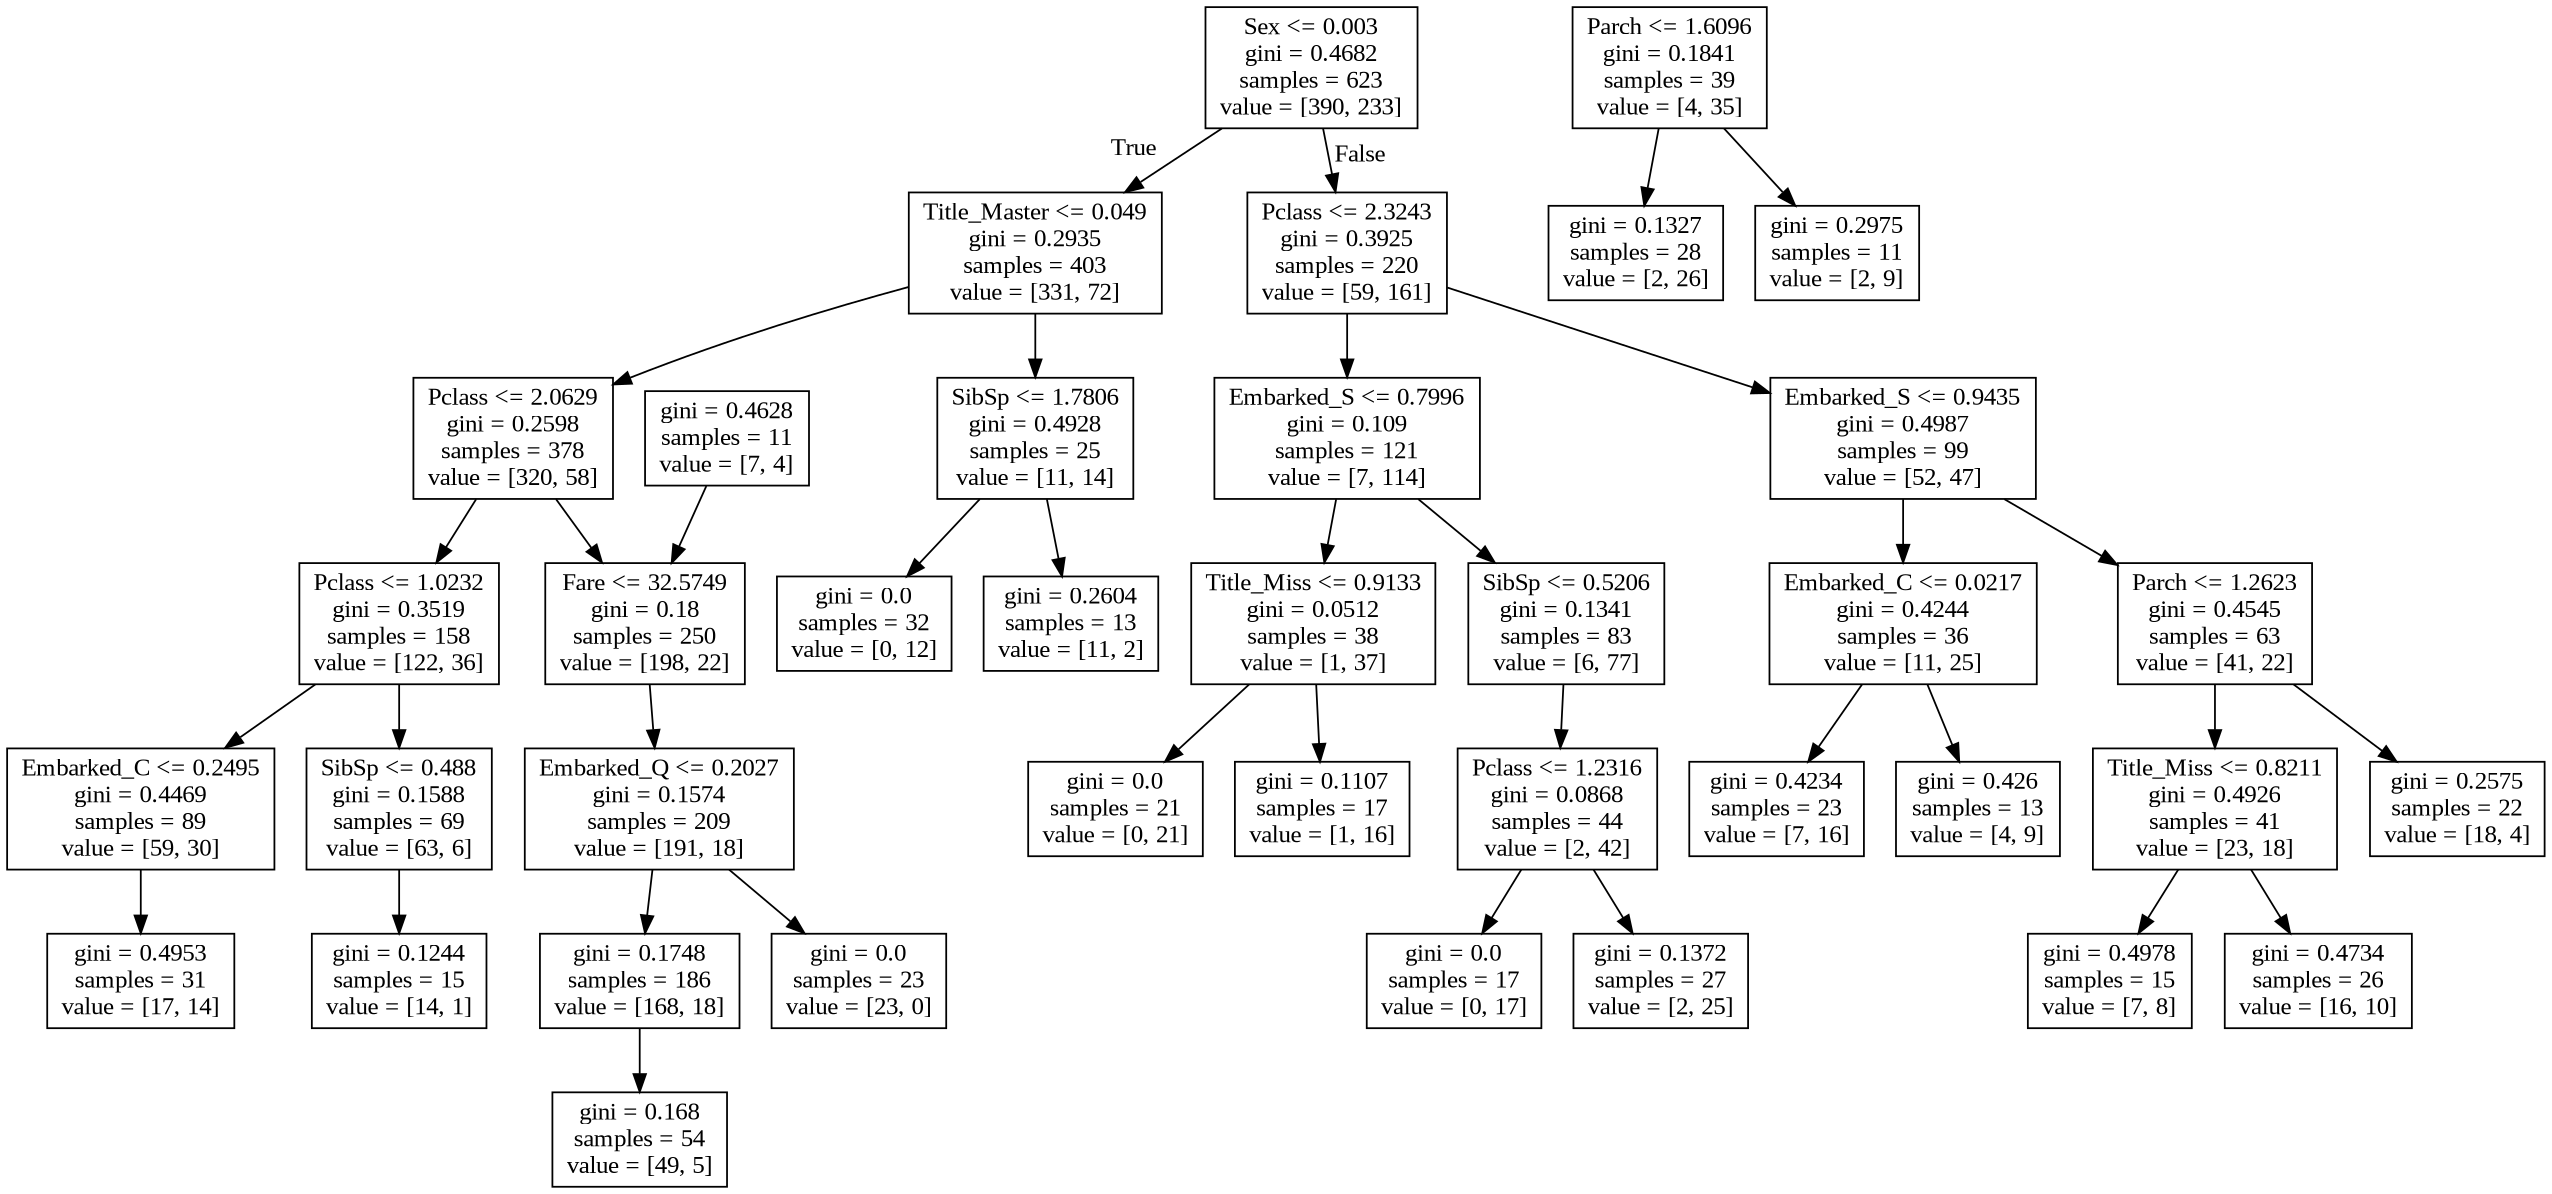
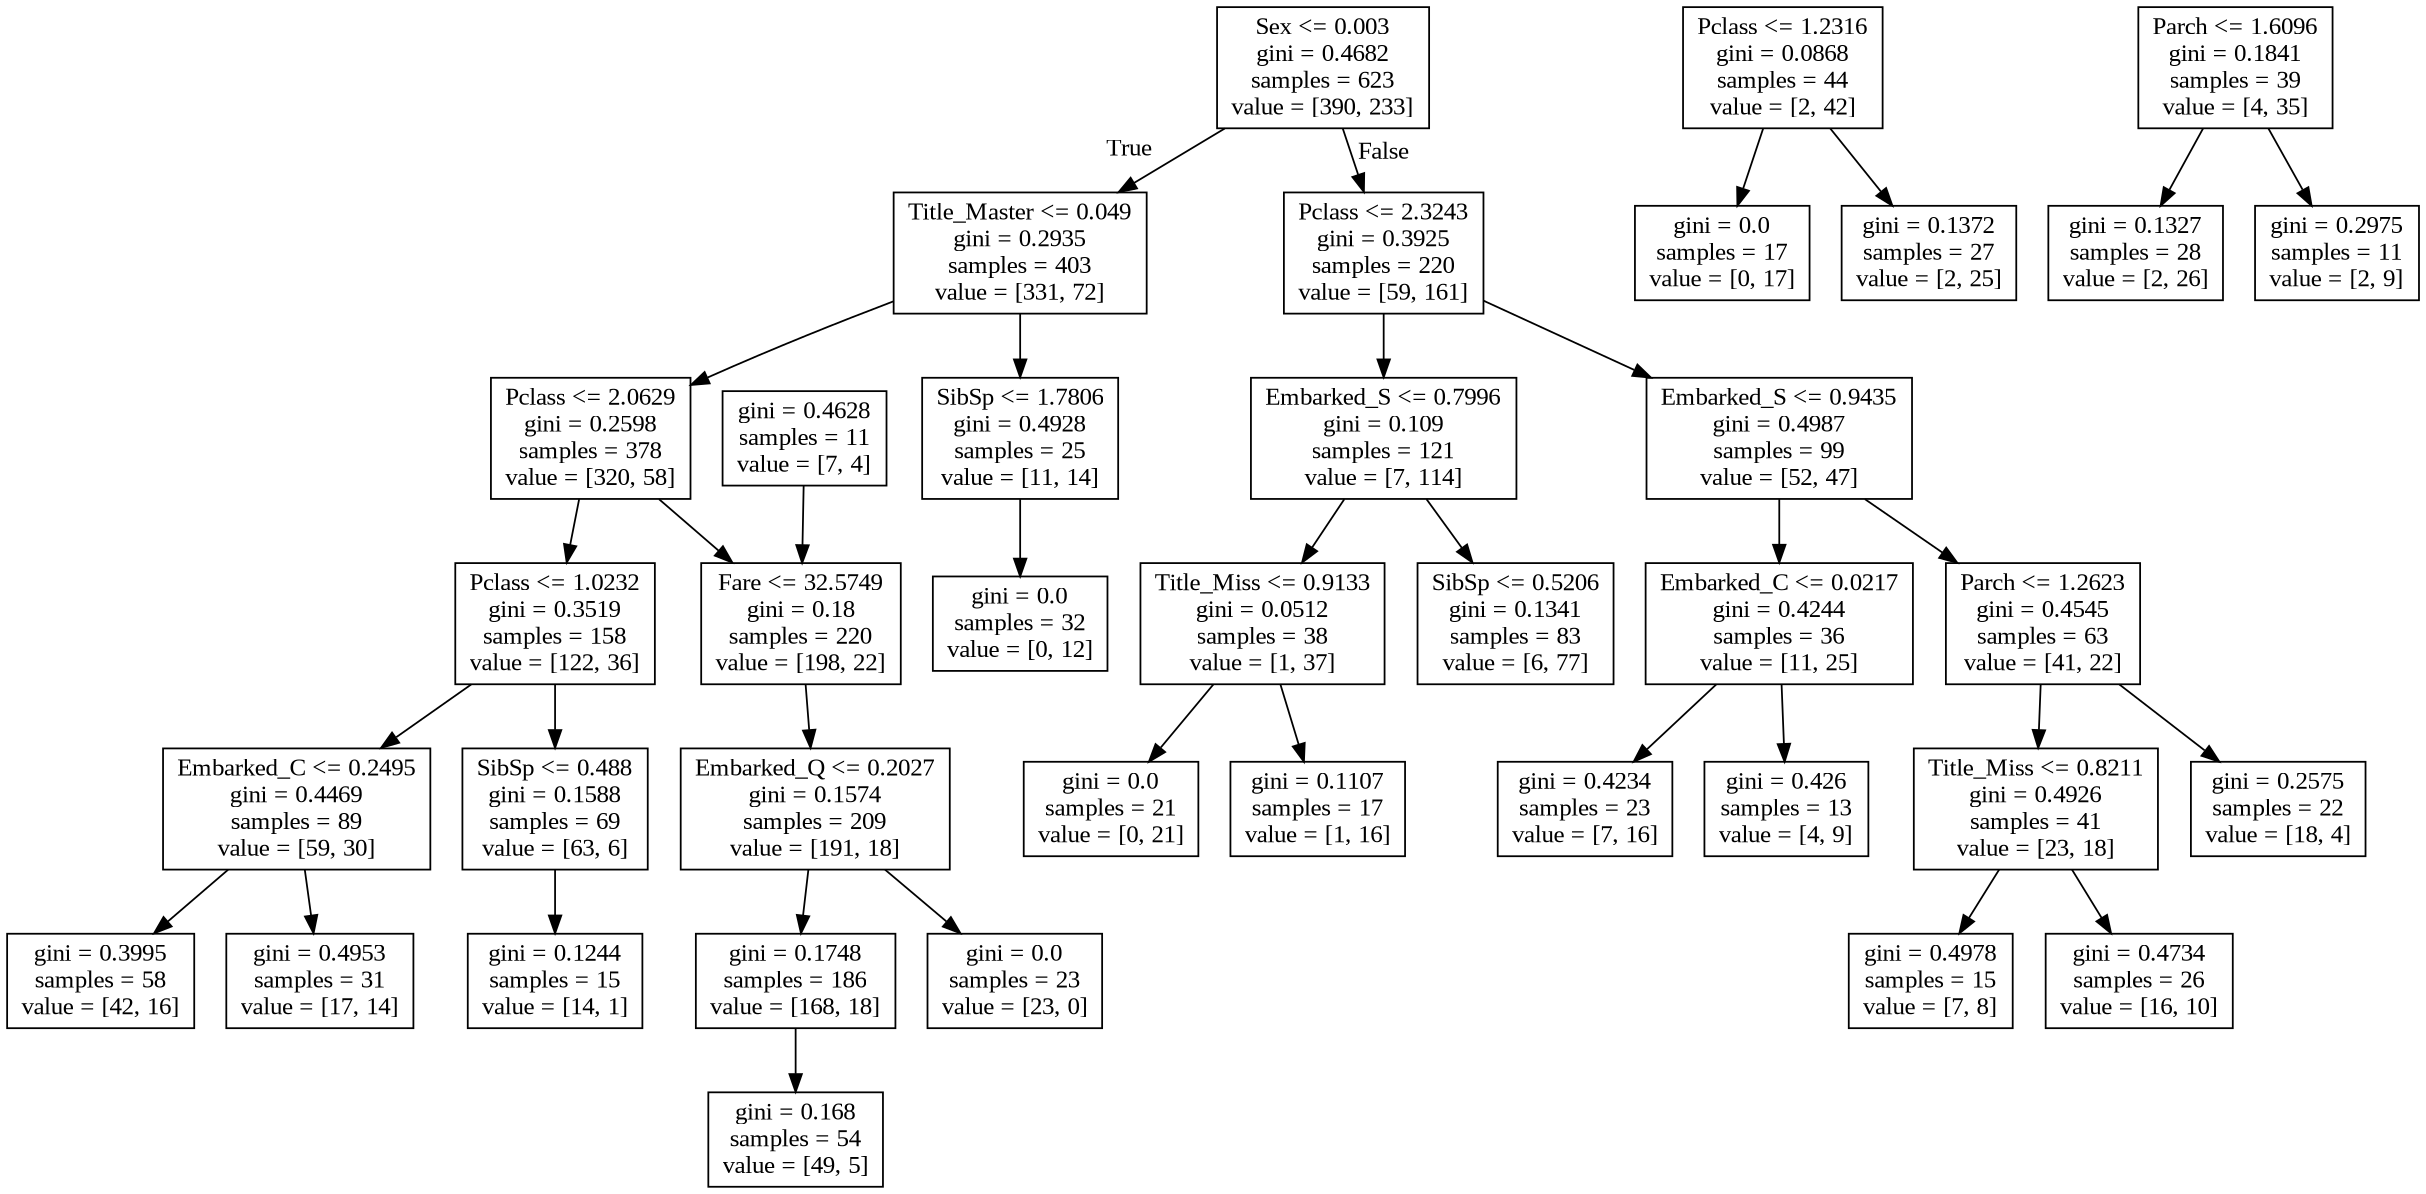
  digraph {
    fontname="Liberation Serif"
    node [fontname="Liberation Serif" shape=box]
    edge [fontname="Liberation Serif"]
    n1 [label="Sex <= 0.003\ngini = 0.4682\nsamples = 623\nvalue = [390, 233]"]
    n2 [label="Title_Master <= 0.049\ngini = 0.2935\nsamples = 403\nvalue = [331, 72]"]
    n3 [label="Pclass <= 2.3243\ngini = 0.3925\nsamples = 220\nvalue = [59, 161]"]
    n4 [label="Pclass <= 2.0629\ngini = 0.2598\nsamples = 378\nvalue = [320, 58]"]
    n5 [label="SibSp <= 1.7806\ngini = 0.4928\nsamples = 25\nvalue = [11, 14]"]
    n6 [label="Embarked_S <= 0.7996\ngini = 0.109\nsamples = 121\nvalue = [7, 114]"]
    n7 [label="Embarked_S <= 0.9435\ngini = 0.4987\nsamples = 99\nvalue = [52, 47]"]
    n8 [label="Pclass <= 1.0232\ngini = 0.3519\nsamples = 158\nvalue = [122, 36]"]
-   n9 [label="Fare <= 32.5749\ngini = 0.18\nsamples = 250\nvalue = [198, 22]"]
+   n9 [label="Fare <= 32.5749\ngini = 0.18\nsamples = 220\nvalue = [198, 22]"]
    n10 [label="gini = 0.0\nsamples = 32\nvalue = [0, 12]"]
-   n11 [label="gini = 0.2604\nsamples = 13\nvalue = [11, 2]"]
    n12 [label="Embarked_C <= 0.2495\ngini = 0.4469\nsamples = 89\nvalue = [59, 30]"]
    n13 [label="SibSp <= 0.488\ngini = 0.1588\nsamples = 69\nvalue = [63, 6]"]
    n14 [label="Embarked_Q <= 0.2027\ngini = 0.1574\nsamples = 209\nvalue = [191, 18]"]
+   n15 [label="gini = 0.3995\nsamples = 58\nvalue = [42, 16]"]
    n16 [label="gini = 0.4953\nsamples = 31\nvalue = [17, 14]"]
    n17 [label="gini = 0.1244\nsamples = 15\nvalue = [14, 1]"]
    n18 [label="gini = 0.168\nsamples = 54\nvalue = [49, 5]"]
    n19 [label="gini = 0.1748\nsamples = 186\nvalue = [168, 18]"]
    n20 [label="gini = 0.0\nsamples = 23\nvalue = [23, 0]"]
    n21 [label="gini = 0.4628\nsamples = 11\nvalue = [7, 4]"]
    n22 [label="Title_Miss <= 0.9133\ngini = 0.0512\nsamples = 38\nvalue = [1, 37]"]
    n23 [label="SibSp <= 0.5206\ngini = 0.1341\nsamples = 83\nvalue = [6, 77]"]
    n24 [label="Embarked_C <= 0.0217\ngini = 0.4244\nsamples = 36\nvalue = [11, 25]"]
    n25 [label="Parch <= 1.2623\ngini = 0.4545\nsamples = 63\nvalue = [41, 22]"]
    n26 [label="gini = 0.0\nsamples = 21\nvalue = [0, 21]"]
    n27 [label="gini = 0.1107\nsamples = 17\nvalue = [1, 16]"]
    n28 [label="Pclass <= 1.2316\ngini = 0.0868\nsamples = 44\nvalue = [2, 42]"]
    n29 [label="gini = 0.0\nsamples = 17\nvalue = [0, 17]"]
    n30 [label="gini = 0.1372\nsamples = 27\nvalue = [2, 25]"]
    n31 [label="Parch <= 1.6096\ngini = 0.1841\nsamples = 39\nvalue = [4, 35]"]
    n32 [label="gini = 0.1327\nsamples = 28\nvalue = [2, 26]"]
    n33 [label="gini = 0.2975\nsamples = 11\nvalue = [2, 9]"]
    n34 [label="gini = 0.4234\nsamples = 23\nvalue = [7, 16]"]
    n35 [label="gini = 0.426\nsamples = 13\nvalue = [4, 9]"]
    n36 [label="Title_Miss <= 0.8211\ngini = 0.4926\nsamples = 41\nvalue = [23, 18]"]
    n37 [label="gini = 0.2575\nsamples = 22\nvalue = [18, 4]"]
    n38 [label="gini = 0.4978\nsamples = 15\nvalue = [7, 8]"]
    n39 [label="gini = 0.4734\nsamples = 26\nvalue = [16, 10]"]
    n1 -> n2 [headlabel=True labelangle=45 labeldistance=2.5]
    n1 -> n3 [headlabel=False labelangle=-45 labeldistance=2.5]
    n2 -> n4
    n2 -> n5
    n3 -> n6
    n3 -> n7
    n4 -> n8
    n4 -> n9
    n5 -> n10
-   n5 -> n11
    n6 -> n22
    n6 -> n23
    n7 -> n24
    n7 -> n25
    n8 -> n12
    n8 -> n13
    n9 -> n14
+   n12 -> n15
    n12 -> n16
    n13 -> n17
    n14 -> n19
    n14 -> n20
    n19 -> n18
    n21 -> n9
    n22 -> n26
    n22 -> n27
-   n23 -> n28
    n24 -> n34
    n24 -> n35
    n25 -> n36
    n25 -> n37
    n28 -> n29
    n28 -> n30
    n31 -> n32
    n31 -> n33
    n36 -> n38
    n36 -> n39
  }
